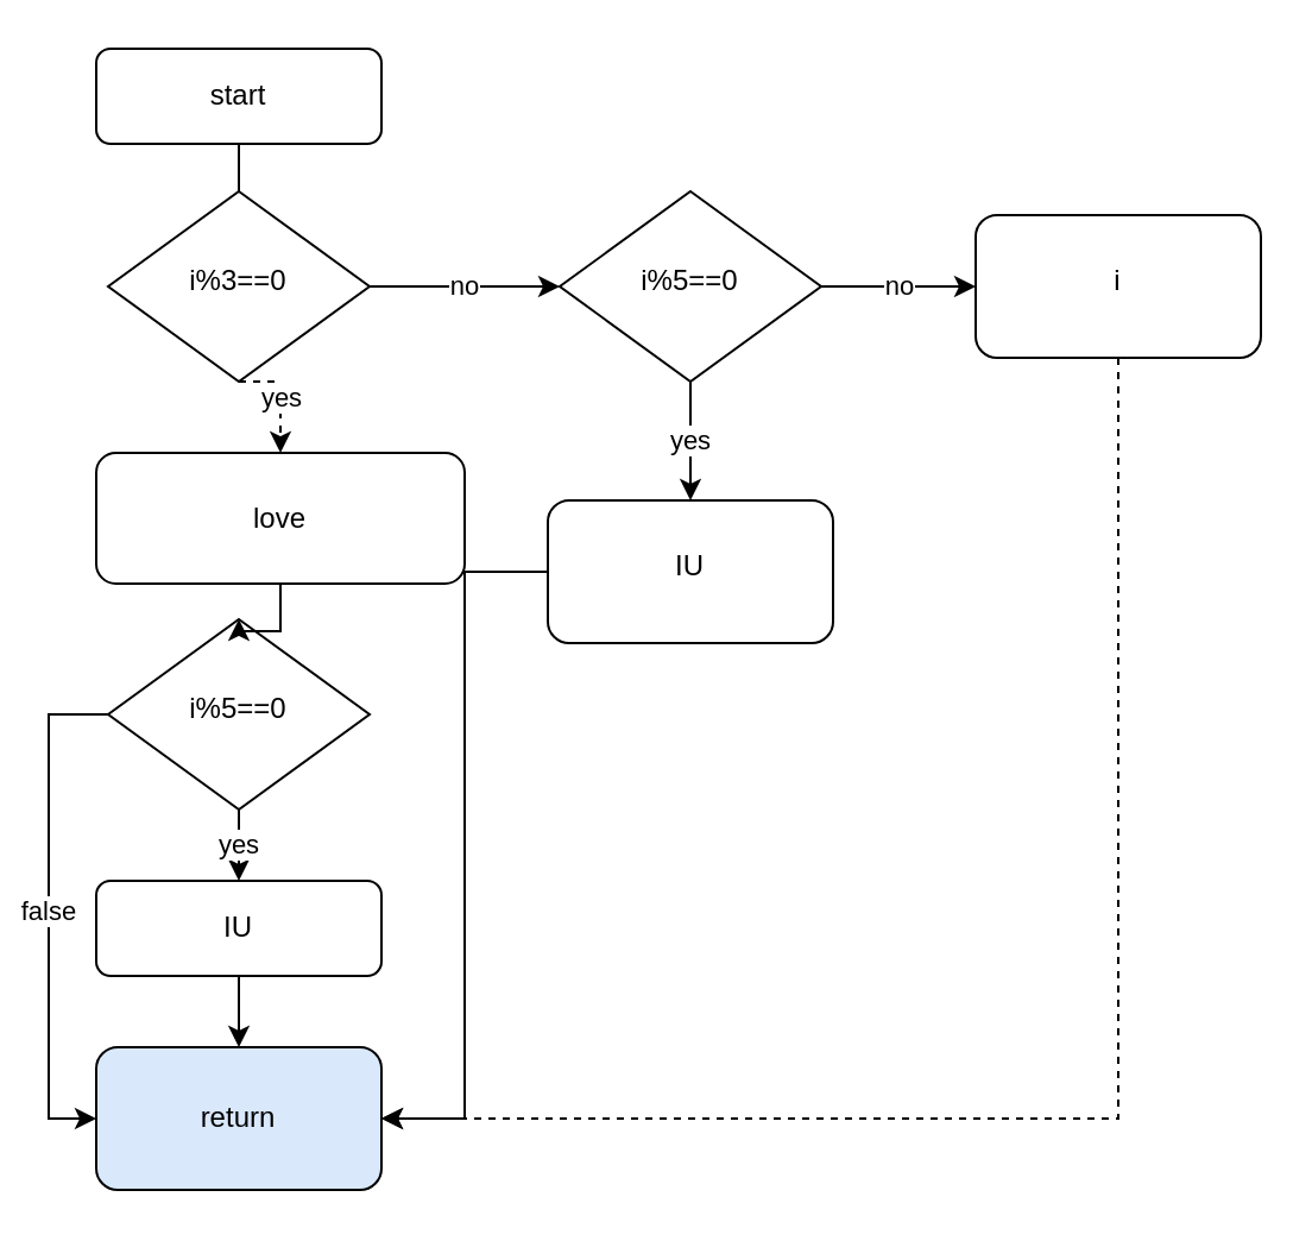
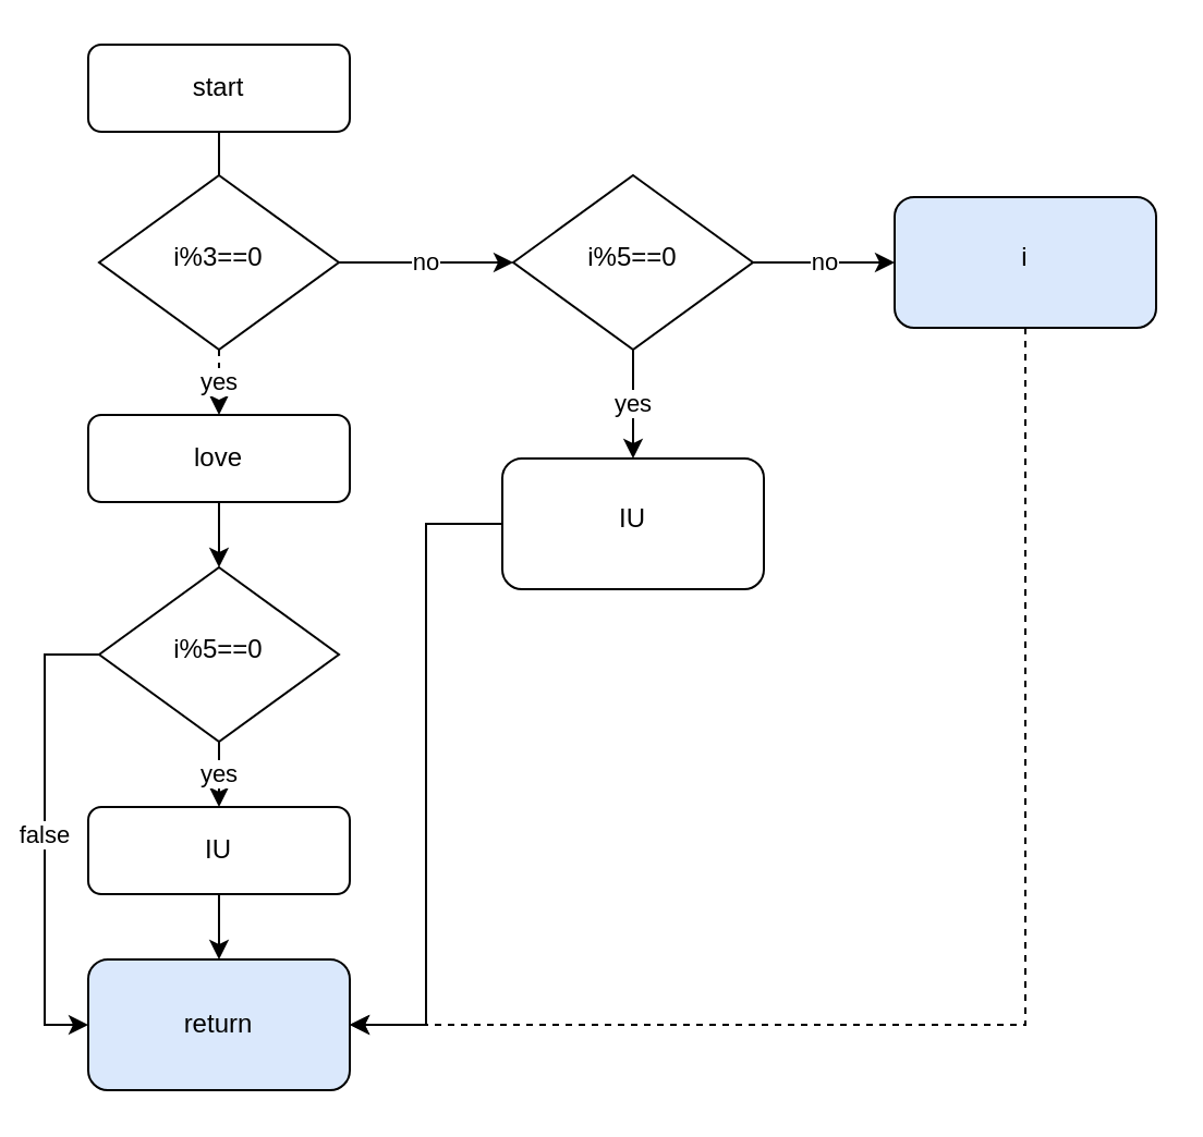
  <mxCell id="0" />
  <mxCell id="1" parent="0" />
  <mxCell id="2" style="edgeStyle=orthogonalEdgeStyle;rounded=0;orthogonalLoop=1;jettySize=auto;html=1;endArrow=none;" edge="1" parent="1" source="3" target="6"><mxGeometry relative="1" as="geometry" /></mxCell>
  <mxCell id="3" value="start" style="rounded=1;whiteSpace=wrap;html=1;fontSize=12;glass=0;strokeWidth=1;shadow=0;" vertex="1" parent="1"><mxGeometry x="40" y="20" width="120" height="40" as="geometry" /></mxCell>
  <mxCell id="4" value="yes" style="edgeStyle=orthogonalEdgeStyle;rounded=0;orthogonalLoop=1;jettySize=auto;html=1;exitX=0.5;exitY=1;exitDx=0;exitDy=0;entryX=0.5;entryY=0;entryDx=0;entryDy=0;dashed=1;" edge="1" parent="1" source="6" target="13"><mxGeometry relative="1" as="geometry"><mxPoint x="100" y="190" as="targetPoint" /></mxGeometry></mxCell>
  <mxCell id="5" value="no" style="edgeStyle=orthogonalEdgeStyle;rounded=0;orthogonalLoop=1;jettySize=auto;html=1;" edge="1" parent="1" source="6" target="16"><mxGeometry relative="1" as="geometry" /></mxCell>
  <mxCell id="6" value="i%3==0" style="rhombus;whiteSpace=wrap;html=1;shadow=0;fontFamily=Helvetica;fontSize=12;align=center;strokeWidth=1;spacing=6;spacingTop=-4;" vertex="1" parent="1"><mxGeometry x="45" y="80" width="110" height="80" as="geometry" /></mxCell>
  <mxCell id="7" value="" style="edgeStyle=orthogonalEdgeStyle;rounded=0;orthogonalLoop=1;jettySize=auto;html=1;" edge="1" parent="1" source="8" target="21"><mxGeometry relative="1" as="geometry" /></mxCell>
  <mxCell id="8" value="IU" style="rounded=1;whiteSpace=wrap;html=1;fontSize=12;glass=0;strokeWidth=1;shadow=0;" vertex="1" parent="1"><mxGeometry x="40" y="370" width="120" height="40" as="geometry" /></mxCell>
  <mxCell id="9" value="yes" style="edgeStyle=orthogonalEdgeStyle;rounded=0;orthogonalLoop=1;jettySize=auto;html=1;" edge="1" parent="1" source="11" target="8"><mxGeometry relative="1" as="geometry" /></mxCell>
  <mxCell id="10" value="false" style="edgeStyle=orthogonalEdgeStyle;rounded=0;orthogonalLoop=1;jettySize=auto;html=1;entryX=0;entryY=0.5;entryDx=0;entryDy=0;" edge="1" parent="1" source="11" target="21"><mxGeometry relative="1" as="geometry"><Array as="points"><mxPoint x="20" y="300" /><mxPoint x="20" y="470" /></Array></mxGeometry></mxCell>
  <mxCell id="11" value="i%5==0" style="rhombus;whiteSpace=wrap;html=1;shadow=0;fontFamily=Helvetica;fontSize=12;align=center;strokeWidth=1;spacing=6;spacingTop=-4;" vertex="1" parent="1"><mxGeometry x="45" y="260" width="110" height="80" as="geometry" /></mxCell>
  <mxCell id="12" value="" style="edgeStyle=orthogonalEdgeStyle;rounded=0;orthogonalLoop=1;jettySize=auto;html=1;" edge="1" parent="1" source="13" target="11"><mxGeometry relative="1" as="geometry" /></mxCell>
- <mxCell id="13" value="love" style="rounded=1;whiteSpace=wrap;html=1;fontSize=12;glass=0;strokeWidth=1;shadow=0;" vertex="1" parent="1"><mxGeometry x="40" y="190" width="155" height="55" as="geometry" /></mxCell>
+ <mxCell id="13" value="love" style="rounded=1;whiteSpace=wrap;html=1;fontSize=12;glass=0;strokeWidth=1;shadow=0;" vertex="1" parent="1"><mxGeometry x="40" y="190" width="120" height="40" as="geometry" /></mxCell>
  <mxCell id="14" value="yes" style="edgeStyle=orthogonalEdgeStyle;rounded=0;orthogonalLoop=1;jettySize=auto;html=1;" edge="1" parent="1" source="16" target="18"><mxGeometry relative="1" as="geometry" /></mxCell>
  <mxCell id="15" value="no" style="edgeStyle=orthogonalEdgeStyle;rounded=0;orthogonalLoop=1;jettySize=auto;html=1;" edge="1" parent="1" source="16" target="20"><mxGeometry relative="1" as="geometry" /></mxCell>
  <mxCell id="16" value="i%5==0" style="rhombus;whiteSpace=wrap;html=1;shadow=0;fontFamily=Helvetica;fontSize=12;align=center;strokeWidth=1;spacing=6;spacingTop=-4;" vertex="1" parent="1"><mxGeometry x="235" y="80" width="110" height="80" as="geometry" /></mxCell>
  <mxCell id="17" style="edgeStyle=orthogonalEdgeStyle;rounded=0;orthogonalLoop=1;jettySize=auto;html=1;entryX=1;entryY=0.5;entryDx=0;entryDy=0;" edge="1" parent="1" source="18" target="21"><mxGeometry relative="1" as="geometry" /></mxCell>
  <mxCell id="18" value="IU" style="rounded=1;whiteSpace=wrap;html=1;shadow=0;strokeWidth=1;spacing=6;spacingTop=-4;" vertex="1" parent="1"><mxGeometry x="230" y="210" width="120" height="60" as="geometry" /></mxCell>
  <mxCell id="19" style="edgeStyle=orthogonalEdgeStyle;rounded=0;orthogonalLoop=1;jettySize=auto;html=1;entryX=1;entryY=0.5;entryDx=0;entryDy=0;dashed=1;" edge="1" parent="1" source="20" target="21"><mxGeometry relative="1" as="geometry"><mxPoint x="210" y="500" as="targetPoint" /><Array as="points"><mxPoint x="470" y="470" /></Array></mxGeometry></mxCell>
- <mxCell id="20" value="i" style="rounded=1;whiteSpace=wrap;html=1;shadow=0;strokeWidth=1;spacing=6;spacingTop=-4;" vertex="1" parent="1"><mxGeometry x="410" y="90" width="120" height="60" as="geometry" /></mxCell>
+ <mxCell id="20" value="i" style="rounded=1;whiteSpace=wrap;html=1;shadow=0;strokeWidth=1;spacing=6;spacingTop=-4;fillColor=#dae8fc;" vertex="1" parent="1"><mxGeometry x="410" y="90" width="120" height="60" as="geometry" /></mxCell>
  <mxCell id="21" value="return" style="whiteSpace=wrap;html=1;rounded=1;glass=0;strokeWidth=1;shadow=0;fillColor=#dae8fc;" vertex="1" parent="1"><mxGeometry x="40" y="440" width="120" height="60" as="geometry" /></mxCell>
